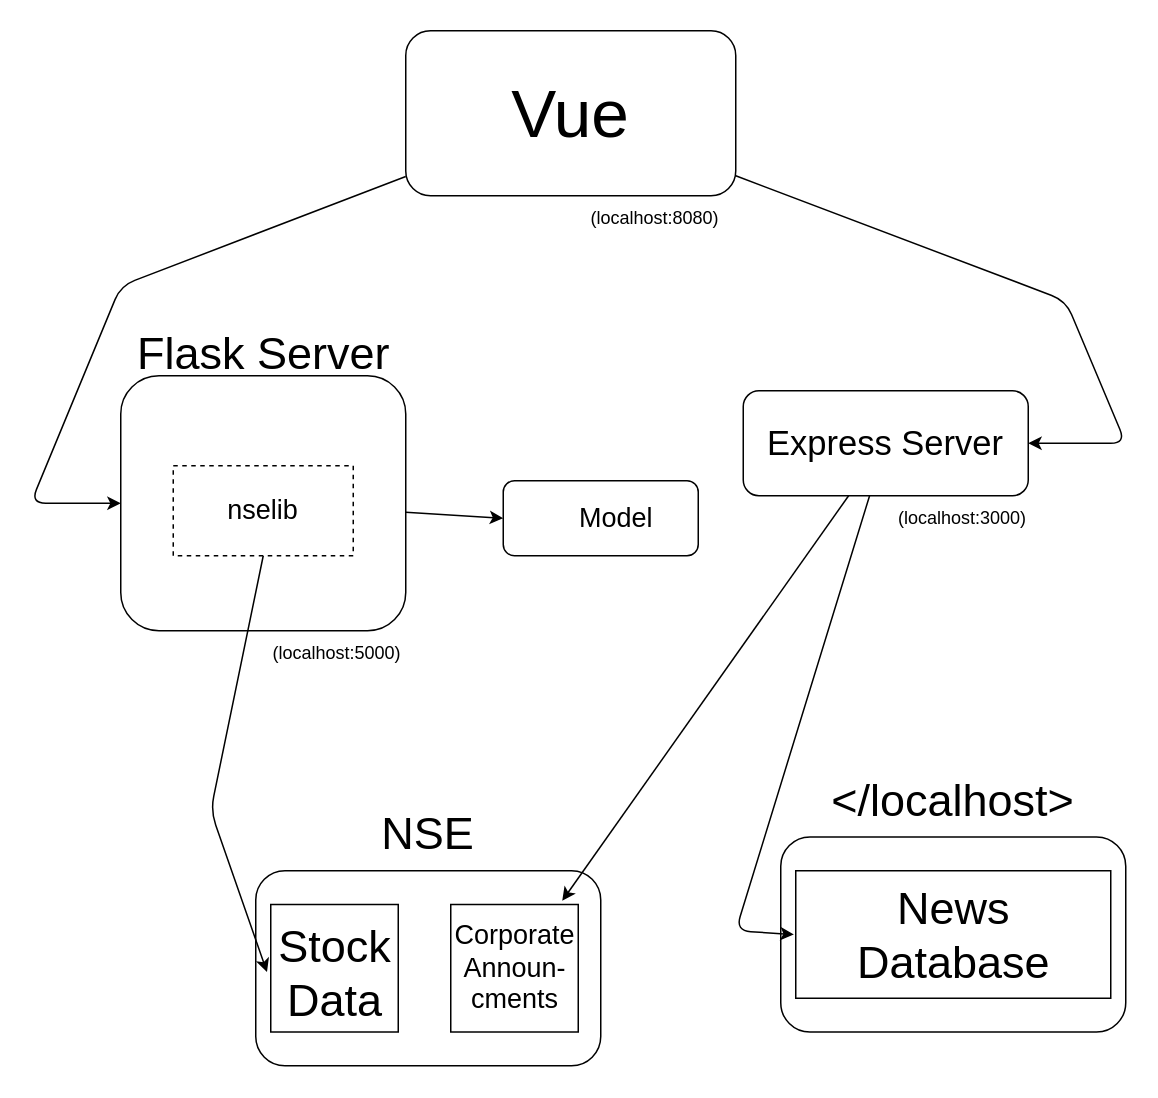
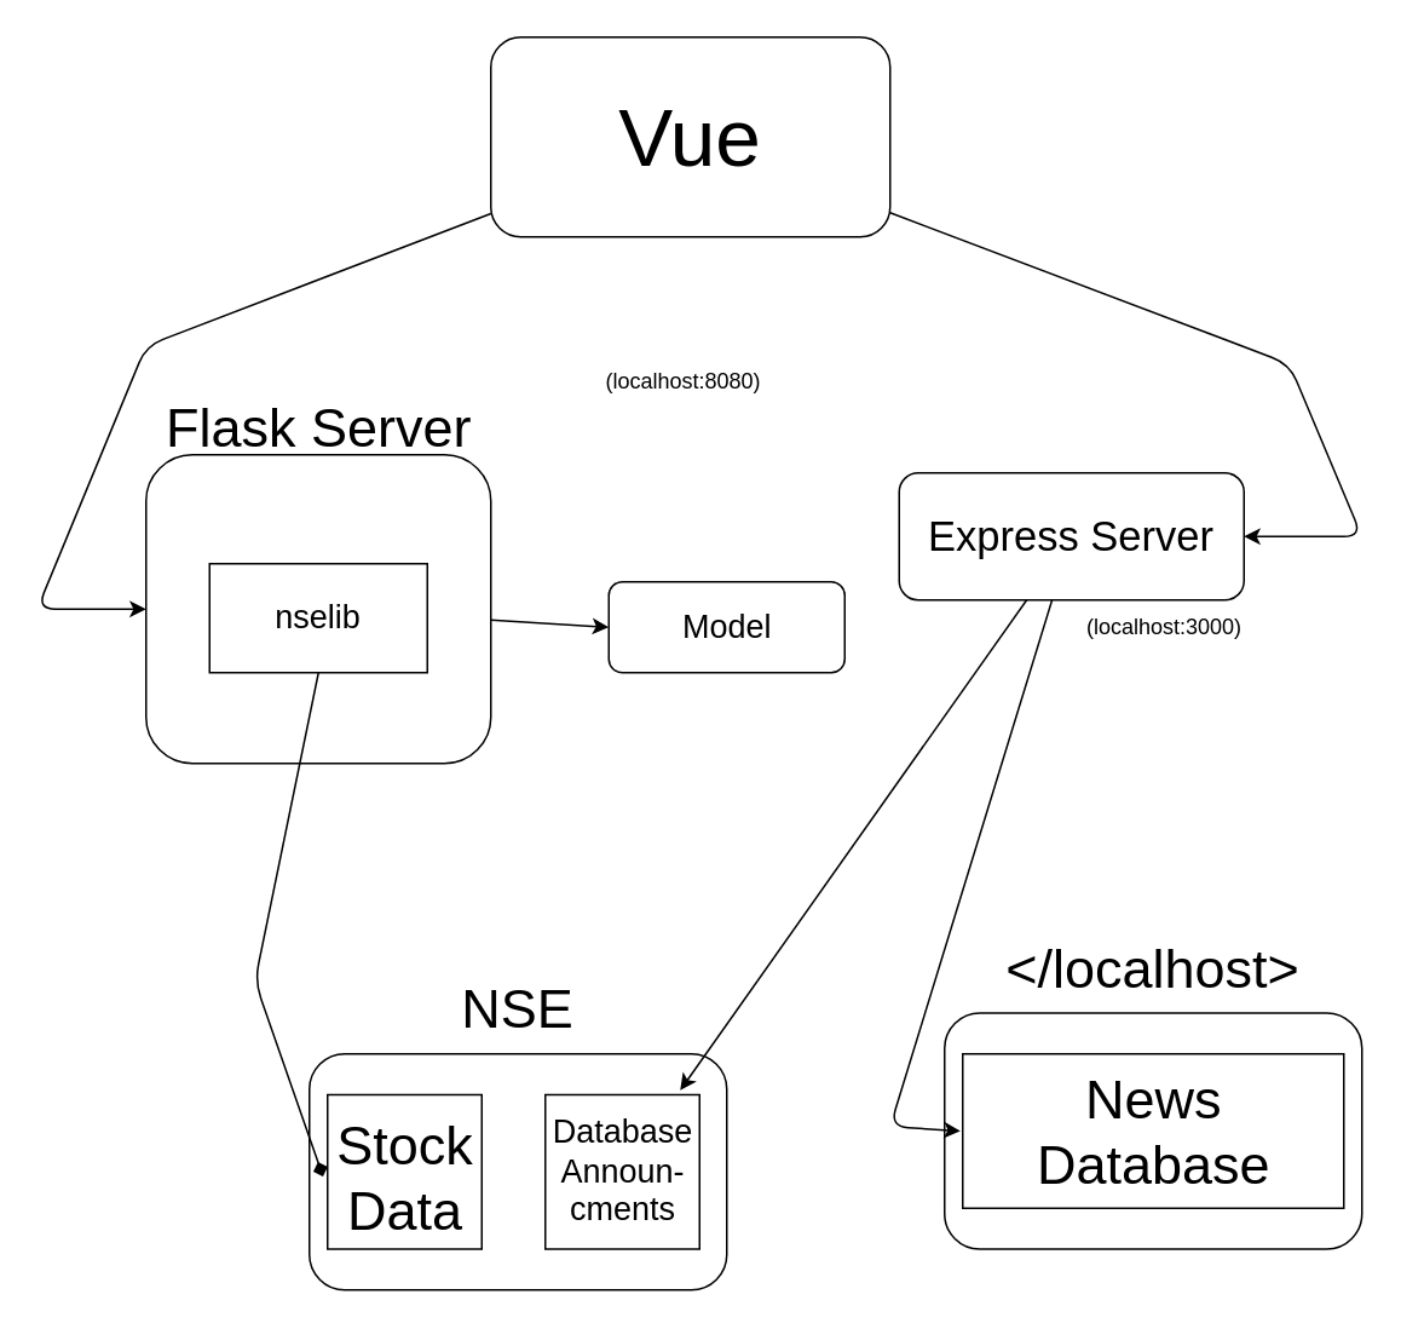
  <mxCell id="0" />
  <mxCell id="1" parent="0" />
  <mxCell id="2" style="edgeStyle=none;html=1;entryX=0;entryY=0.5;entryDx=0;entryDy=0;" parent="1" source="4" target="7" edge="1"><mxGeometry relative="1" as="geometry"><Array as="points"><mxPoint x="80" y="190" /><mxPoint x="20" y="335" /></Array></mxGeometry></mxCell>
  <mxCell id="3" style="edgeStyle=none;html=1;entryX=1;entryY=0.5;entryDx=0;entryDy=0;" parent="1" source="4" target="5" edge="1"><mxGeometry relative="1" as="geometry"><Array as="points"><mxPoint x="710" y="200" /><mxPoint x="750" y="295" /></Array></mxGeometry></mxCell>
  <mxCell id="4" value="" style="rounded=1;whiteSpace=wrap;html=1;" parent="1" vertex="1"><mxGeometry x="270" y="20" width="220" height="110" as="geometry" /></mxCell>
  <mxCell id="5" value="" style="rounded=1;whiteSpace=wrap;html=1;" parent="1" vertex="1"><mxGeometry x="495" y="260" width="190" height="70" as="geometry" /></mxCell>
  <mxCell id="6" style="edgeStyle=none;html=1;entryX=0;entryY=0.5;entryDx=0;entryDy=0;fontSize=18;" edge="1" parent="1" source="7" target="24"><mxGeometry relative="1" as="geometry"><mxPoint x="330" y="335" as="targetPoint" /></mxGeometry></mxCell>
  <mxCell id="7" value="" style="rounded=1;whiteSpace=wrap;html=1;" parent="1" vertex="1"><mxGeometry x="80" y="250" width="190" height="170" as="geometry" /></mxCell>
  <mxCell id="8" value="Flask Server" style="text;html=1;strokeColor=none;fillColor=none;align=center;verticalAlign=middle;whiteSpace=wrap;rounded=0;fontSize=30;" parent="1" vertex="1"><mxGeometry x="82.5" y="220" width="185" height="30" as="geometry" /></mxCell>
  <mxCell id="9" value="Express Server" style="text;html=1;strokeColor=none;fillColor=none;align=center;verticalAlign=middle;whiteSpace=wrap;rounded=0;fontSize=23;" parent="1" vertex="1"><mxGeometry x="475" y="280" width="230" height="30" as="geometry" /></mxCell>
  <mxCell id="10" value="Vue" style="text;html=1;strokeColor=none;fillColor=none;align=center;verticalAlign=middle;whiteSpace=wrap;rounded=0;fontSize=45;" parent="1" vertex="1"><mxGeometry x="325" y="45" width="110" height="60" as="geometry" /></mxCell>
  <mxCell id="11" value="" style="rounded=1;whiteSpace=wrap;html=1;" vertex="1" parent="1"><mxGeometry x="170" y="580" width="230" height="130" as="geometry" /></mxCell>
  <mxCell id="12" value="NSE&lt;font style=&quot;font-size: 30px;&quot;&gt;&lt;br style=&quot;font-size: 30px;&quot;&gt;&lt;/font&gt;" style="text;html=1;strokeColor=none;fillColor=none;align=center;verticalAlign=middle;whiteSpace=wrap;rounded=0;fontSize=30;" vertex="1" parent="1"><mxGeometry x="248" y="530" width="74" height="50" as="geometry" /></mxCell>
  <mxCell id="13" value="" style="rounded=0;whiteSpace=wrap;html=1;fontSize=30;" vertex="1" parent="1"><mxGeometry x="300" y="602.5" width="85" height="85" as="geometry" /></mxCell>
  <mxCell id="14" value="" style="rounded=0;whiteSpace=wrap;html=1;fontSize=30;" vertex="1" parent="1"><mxGeometry x="180" y="602.5" width="85" height="85" as="geometry" /></mxCell>
  <mxCell id="15" value="Stock&lt;br&gt;Data" style="text;html=1;strokeColor=none;fillColor=none;align=center;verticalAlign=middle;whiteSpace=wrap;rounded=0;fontSize=30;" vertex="1" parent="1"><mxGeometry x="177.5" y="602.5" width="90" height="90" as="geometry" /></mxCell>
- <mxCell id="16" value="Corporate&lt;br style=&quot;font-size: 18px;&quot;&gt;Announ-cments" style="text;html=1;strokeColor=none;fillColor=none;align=center;verticalAlign=middle;whiteSpace=wrap;rounded=0;fontSize=18;" vertex="1" parent="1"><mxGeometry x="297.5" y="600" width="90" height="90" as="geometry" /></mxCell>
+ <mxCell id="16" value="Database&lt;br style=&quot;font-size: 18px;&quot;&gt;Announ-cments" style="text;html=1;strokeColor=none;fillColor=none;align=center;verticalAlign=middle;whiteSpace=wrap;rounded=0;fontSize=18;" vertex="1" parent="1"><mxGeometry x="297.5" y="600" width="90" height="90" as="geometry" /></mxCell>
  <mxCell id="17" value="" style="rounded=1;whiteSpace=wrap;html=1;" vertex="1" parent="1"><mxGeometry x="520" y="557.5" width="230" height="130" as="geometry" /></mxCell>
  <mxCell id="18" value="&amp;lt;/localhost&amp;gt;&lt;font style=&quot;font-size: 30px;&quot;&gt;&lt;br style=&quot;font-size: 30px;&quot;&gt;&lt;/font&gt;" style="text;html=1;strokeColor=none;fillColor=none;align=center;verticalAlign=middle;whiteSpace=wrap;rounded=0;fontSize=30;" vertex="1" parent="1"><mxGeometry x="598" y="507.5" width="74" height="50" as="geometry" /></mxCell>
  <mxCell id="19" value="" style="rounded=0;whiteSpace=wrap;html=1;fontSize=30;" vertex="1" parent="1"><mxGeometry x="530" y="580" width="210" height="85" as="geometry" /></mxCell>
  <mxCell id="20" value="News&lt;br&gt;Database" style="text;html=1;strokeColor=none;fillColor=none;align=center;verticalAlign=middle;whiteSpace=wrap;rounded=0;fontSize=30;" vertex="1" parent="1"><mxGeometry x="528.75" y="577.5" width="212.5" height="90" as="geometry" /></mxCell>
  <mxCell id="21" style="edgeStyle=none;html=1;fontSize=18;entryX=0;entryY=0.5;entryDx=0;entryDy=0;" edge="1" parent="1" source="5" target="20"><mxGeometry relative="1" as="geometry"><Array as="points"><mxPoint x="490" y="620" /></Array></mxGeometry></mxCell>
  <mxCell id="22" style="edgeStyle=none;html=1;fontSize=18;" edge="1" parent="1" source="5" target="16"><mxGeometry relative="1" as="geometry" /></mxCell>
- <mxCell id="23" value="" style="edgeStyle=none;html=1;fontSize=18;entryX=0;entryY=0.5;entryDx=0;entryDy=0;exitX=0.5;exitY=1;exitDx=0;exitDy=0;" edge="1" parent="1" source="26" target="15"><mxGeometry relative="1" as="geometry"><Array as="points"><mxPoint x="140" y="540" /></Array></mxGeometry></mxCell>
+ <mxCell id="23" value="" style="edgeStyle=none;html=1;fontSize=18;entryX=0;entryY=0.5;entryDx=0;entryDy=0;exitX=0.5;exitY=1;exitDx=0;exitDy=0;endArrow=diamond;" edge="1" parent="1" source="26" target="15"><mxGeometry relative="1" as="geometry"><Array as="points"><mxPoint x="140" y="540" /></Array></mxGeometry></mxCell>
  <mxCell id="24" value="" style="rounded=1;whiteSpace=wrap;html=1;" vertex="1" parent="1"><mxGeometry x="335" y="320" width="130" height="50" as="geometry" /></mxCell>
- <mxCell id="25" value="Model" style="text;html=1;align=center;verticalAlign=middle;resizable=0;points=[];autosize=1;strokeColor=none;fillColor=none;fontSize=18;" vertex="1" parent="1"><mxGeometry x="375" y="325" width="70" height="40" as="geometry" /></mxCell>
- <mxCell id="26" value="nselib" style="rounded=0;whiteSpace=wrap;html=1;fontSize=18;fillColor=none;dashed=1;" vertex="1" parent="1"><mxGeometry x="115" y="310" width="120" height="60" as="geometry" /></mxCell>
+ <mxCell id="25" value="Model" style="text;html=1;align=center;verticalAlign=middle;resizable=0;points=[];autosize=1;strokeColor=none;fillColor=none;fontSize=18;" vertex="1" parent="1"><mxGeometry x="365" y="325" width="70" height="40" as="geometry" /></mxCell>
+ <mxCell id="26" value="nselib" style="rounded=0;whiteSpace=wrap;html=1;fontSize=18;fillColor=none;" vertex="1" parent="1"><mxGeometry x="115" y="310" width="120" height="60" as="geometry" /></mxCell>
  <mxCell id="27" value="(localhost:3000)" style="text;html=1;align=right;verticalAlign=middle;resizable=0;points=[];autosize=1;strokeColor=none;fillColor=none;fontSize=12;" vertex="1" parent="1"><mxGeometry x="575" y="330" width="110" height="30" as="geometry" /></mxCell>
- <mxCell id="28" value="(localhost:5000)" style="text;html=1;align=right;verticalAlign=middle;resizable=0;points=[];autosize=1;strokeColor=none;fillColor=none;fontSize=12;" vertex="1" parent="1"><mxGeometry x="157.5" y="420" width="110" height="30" as="geometry" /></mxCell>
- <mxCell id="29" value="(localhost:8080)" style="text;html=1;align=right;verticalAlign=middle;resizable=0;points=[];autosize=1;strokeColor=none;fillColor=none;fontSize=12;" vertex="1" parent="1"><mxGeometry x="370" y="130" width="110" height="30" as="geometry" /></mxCell>
+ <mxCell id="29" value="(localhost:8080)" style="text;html=1;align=right;verticalAlign=middle;resizable=0;points=[];autosize=1;strokeColor=none;fillColor=none;fontSize=12;" vertex="1" parent="1"><mxGeometry x="310" y="195" width="110" height="30" as="geometry" /></mxCell>
